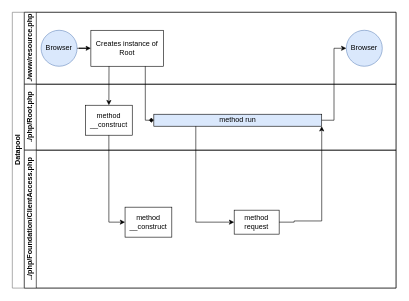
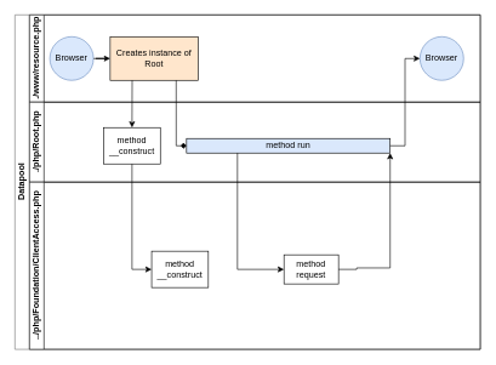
  <mxCell id="0" />
  <mxCell id="1" parent="0" />
  <mxCell id="2" value="Datapool" style="swimlane;html=1;childLayout=stackLayout;resizeParent=1;resizeParentMax=0;horizontal=0;startSize=20;horizontalStack=0;strokeColor=#787878;" parent="1" vertex="1"><mxGeometry x="20" y="20" width="640" height="460" as="geometry" /></mxCell>
  <mxCell id="3" value="./www/resource.php" style="swimlane;html=1;startSize=20;horizontal=0;" parent="2" vertex="1"><mxGeometry x="20" width="620" height="120" as="geometry" /></mxCell>
  <mxCell id="4" value="Browser" style="ellipse;whiteSpace=wrap;html=1;fillColor=#dae8fc;strokeColor=#6c8ebf;" parent="3" vertex="1"><mxGeometry x="28" y="30" width="60" height="60" as="geometry" /></mxCell>
- <mxCell id="5" value="Creates instance of&lt;br&gt;Root" style="rounded=0;whiteSpace=wrap;html=1;fontFamily=Helvetica;fontSize=12;fontColor=#000000;align=center;" parent="3" vertex="1"><mxGeometry x="111" y="30" width="121" height="60" as="geometry" /></mxCell>
+ <mxCell id="5" value="Creates instance of&lt;br&gt;Root" style="rounded=0;whiteSpace=wrap;html=1;fontFamily=Helvetica;fontSize=12;fontColor=#000000;align=center;fillColor=#ffe6cc;" parent="3" vertex="1"><mxGeometry x="111" y="30" width="121" height="60" as="geometry" /></mxCell>
  <mxCell id="6" value="Browser" style="ellipse;whiteSpace=wrap;html=1;fillColor=#dae8fc;strokeColor=#6c8ebf;" parent="3" vertex="1"><mxGeometry x="537" y="30" width="60" height="60" as="geometry" /></mxCell>
  <mxCell id="7" value="" style="edgeStyle=orthogonalEdgeStyle;rounded=0;orthogonalLoop=1;jettySize=auto;html=1;entryX=0;entryY=0.5;entryDx=0;entryDy=0;" parent="3" source="4" target="5" edge="1"><mxGeometry relative="1" as="geometry" /></mxCell>
  <mxCell id="8" value="&lt;div&gt;./php/Root.php&lt;/div&gt;" style="swimlane;html=1;startSize=20;horizontal=0;" parent="2" vertex="1"><mxGeometry x="20" y="120" width="620" height="110" as="geometry" /></mxCell>
  <mxCell id="9" value="method run" style="rounded=0;whiteSpace=wrap;html=1;fontFamily=Helvetica;fontSize=12;fontColor=#000000;align=center;fillColor=#dae8fc;" parent="8" vertex="1"><mxGeometry x="216" y="50" width="280" height="20" as="geometry" /></mxCell>
  <mxCell id="10" value="&lt;div&gt;method&lt;/div&gt;&lt;div&gt;__construct&lt;/div&gt;" style="rounded=0;whiteSpace=wrap;html=1;fontFamily=Helvetica;fontSize=12;fontColor=#000000;align=center;" parent="8" vertex="1"><mxGeometry x="102" y="35" width="78" height="50" as="geometry" /></mxCell>
  <mxCell id="11" value="../php/Foundation/ClientAccess.php" style="swimlane;html=1;startSize=20;horizontal=0;" parent="2" vertex="1"><mxGeometry x="20" y="230" width="620" height="230" as="geometry" /></mxCell>
  <mxCell id="12" value="method request" style="rounded=0;whiteSpace=wrap;html=1;fontFamily=Helvetica;fontSize=12;fontColor=#000000;align=center;" parent="11" vertex="1"><mxGeometry x="350" y="100" width="75" height="40" as="geometry" /></mxCell>
  <mxCell id="13" value="&lt;div&gt;method&lt;/div&gt;&lt;div&gt;__construct&lt;/div&gt;" style="rounded=0;whiteSpace=wrap;html=1;fontFamily=Helvetica;fontSize=12;fontColor=#000000;align=center;" parent="11" vertex="1"><mxGeometry x="168" y="95" width="78" height="50" as="geometry" /></mxCell>
  <mxCell id="14" value="" style="edgeStyle=orthogonalEdgeStyle;rounded=0;orthogonalLoop=1;jettySize=auto;html=1;endArrow=classic;endFill=1;entryX=0;entryY=0.5;entryDx=0;entryDy=0;" parent="2" source="9" target="6" edge="1"><mxGeometry relative="1" as="geometry" /></mxCell>
  <mxCell id="15" value="" style="endArrow=classic;html=1;rounded=0;entryX=0.5;entryY=0;entryDx=0;entryDy=0;exitX=0.25;exitY=1;exitDx=0;exitDy=0;" parent="2" source="5" target="10" edge="1"><mxGeometry width="50" height="50" relative="1" as="geometry"><mxPoint x="136" y="290" as="sourcePoint" /><mxPoint x="186" y="240" as="targetPoint" /></mxGeometry></mxCell>
  <mxCell id="16" value="" style="endArrow=classic;html=1;rounded=0;entryX=0;entryY=0.5;entryDx=0;entryDy=0;exitX=0.5;exitY=1;exitDx=0;exitDy=0;edgeStyle=orthogonalEdgeStyle;" parent="2" source="10" target="13" edge="1"><mxGeometry width="50" height="50" relative="1" as="geometry"><mxPoint x="136" y="290" as="sourcePoint" /><mxPoint x="186" y="240" as="targetPoint" /></mxGeometry></mxCell>
  <mxCell id="17" value="" style="endArrow=diamond;html=1;rounded=0;entryX=0;entryY=0.5;entryDx=0;entryDy=0;exitX=0.75;exitY=1;exitDx=0;exitDy=0;edgeStyle=orthogonalEdgeStyle;" parent="2" source="5" target="9" edge="1"><mxGeometry width="50" height="50" relative="1" as="geometry"><mxPoint x="136" y="290" as="sourcePoint" /><mxPoint x="186" y="240" as="targetPoint" /></mxGeometry></mxCell>
  <mxCell id="18" value="" style="endArrow=classic;html=1;rounded=0;entryX=0;entryY=0.5;entryDx=0;entryDy=0;exitX=0.25;exitY=1;exitDx=0;exitDy=0;edgeStyle=orthogonalEdgeStyle;" parent="2" source="9" target="12" edge="1"><mxGeometry width="50" height="50" relative="1" as="geometry"><mxPoint x="136" y="290" as="sourcePoint" /><mxPoint x="186" y="240" as="targetPoint" /><Array as="points"><mxPoint x="306" y="350" /></Array></mxGeometry></mxCell>
  <mxCell id="19" value="" style="edgeStyle=orthogonalEdgeStyle;rounded=0;orthogonalLoop=1;jettySize=auto;html=1;endArrow=classic;endFill=1;entryX=1;entryY=1;entryDx=0;entryDy=0;exitX=1;exitY=0.5;exitDx=0;exitDy=0;" parent="2" source="12" target="9" edge="1"><mxGeometry relative="1" as="geometry"><mxPoint x="457" y="261" as="sourcePoint" /><mxPoint x="309" y="315" as="targetPoint" /><Array as="points"><mxPoint x="470" y="348" /><mxPoint x="516" y="348" /></Array></mxGeometry></mxCell>
